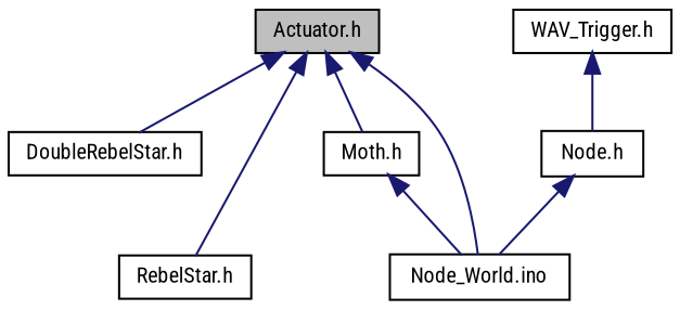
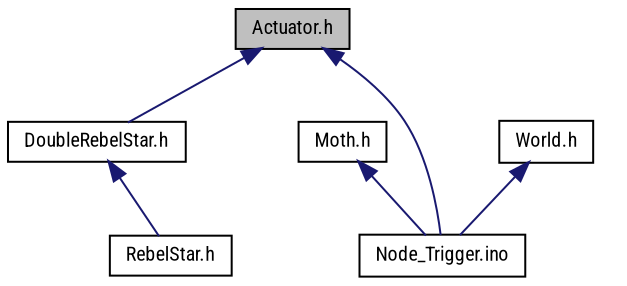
  digraph {
    fontname="Roboto Condensed"
    node [color=black fillcolor=white fontname="Roboto Condensed" fontsize=10 shape=record style=filled]
    edge [color=midnightblue dir=back fontname="Roboto Condensed" fontsize=10 labelfontname=Helvetica labelfontsize=10 style=solid]
    n1 [fillcolor=grey75 fontcolor=black height=0.2 label="Actuator.h" width=0.4]
    n2 [height=0.2 label="DoubleRebelStar.h" width=0.4]
    n3 [height=0.2 label="Moth.h" width=0.4]
    n4 [height=0.2 label="RebelStar.h" width=0.4]
-   n5 [height=0.2 label="Node_World.ino" width=0.4]
-   n6 [height=0.2 label="WAV_Trigger.h" width=0.4]
-   n7 [height=0.2 label="Node.h" width=0.4]
+   n5 [height=0.2 label="Node_Trigger.ino" width=0.4]
+   n7 [height=0.2 label="World.h" width=0.4]
    n1 -> n2
-   n1 -> n3
-   n1 -> n4
+   n2 -> n4
    n1 -> n5
    n3 -> n5
-   n6 -> n7
    n7 -> n5
  }
